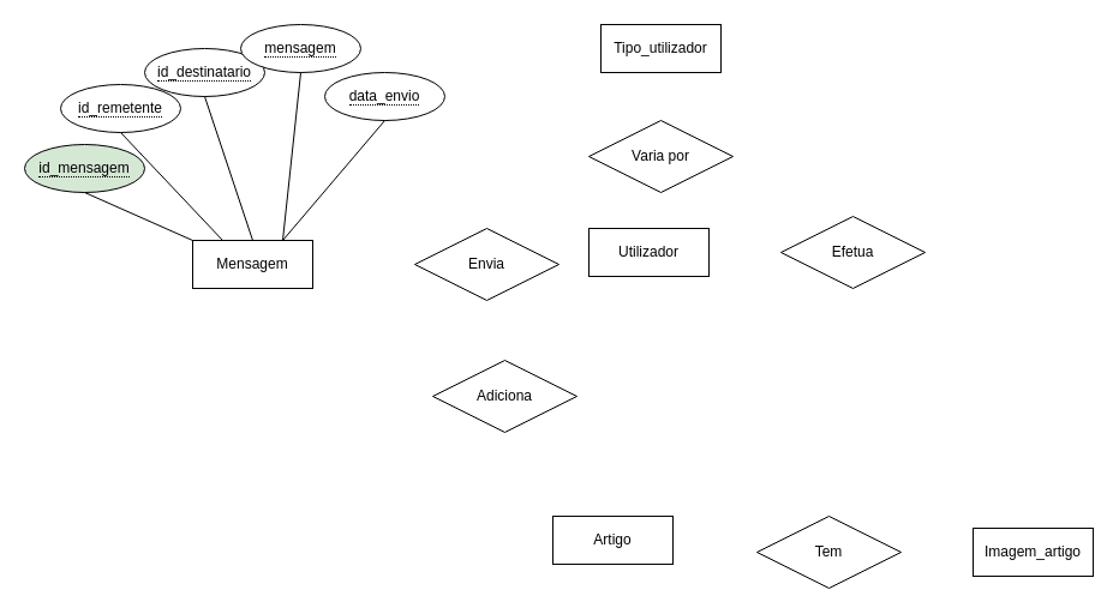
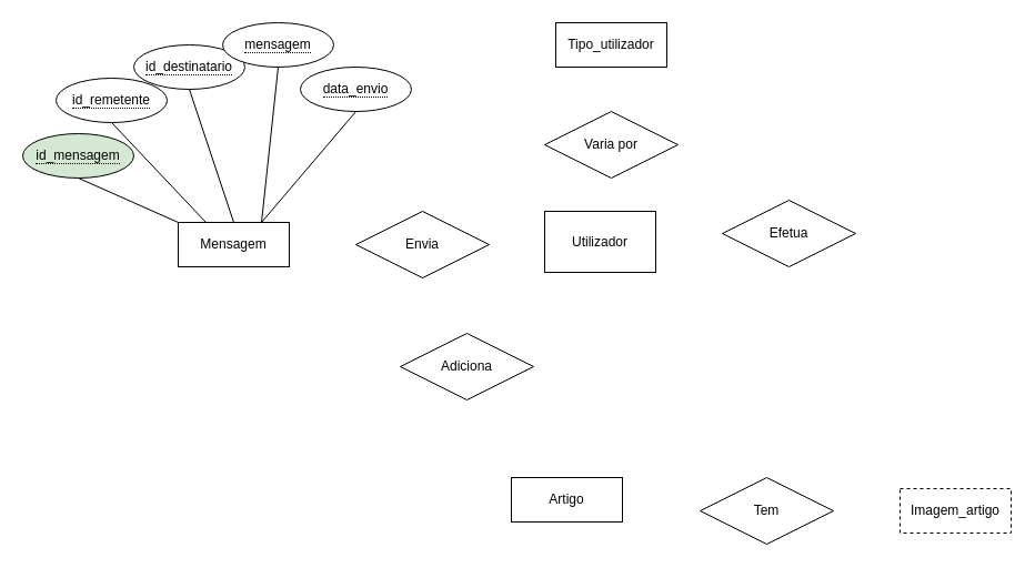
  <mxCell id="0" />
  <mxCell id="1" parent="0" />
- <mxCell id="2" value="Utilizador" style="whiteSpace=wrap;html=1;align=center;" vertex="1" parent="1"><mxGeometry x="490" y="190" width="100" height="40" as="geometry" /></mxCell>
+ <mxCell id="2" value="Utilizador" style="whiteSpace=wrap;html=1;align=center;" vertex="1" parent="1"><mxGeometry x="490" y="190" width="100" height="55" as="geometry" /></mxCell>
  <mxCell id="3" value="Tipo_utilizador" style="whiteSpace=wrap;html=1;align=center;" vertex="1" parent="1"><mxGeometry x="500" y="20" width="100" height="40" as="geometry" /></mxCell>
  <mxCell id="4" value="Artigo" style="whiteSpace=wrap;html=1;align=center;" vertex="1" parent="1"><mxGeometry x="460" y="430" width="100" height="40" as="geometry" /></mxCell>
- <mxCell id="5" value="Imagem_artigo" style="whiteSpace=wrap;html=1;align=center;" vertex="1" parent="1"><mxGeometry x="810" y="440" width="100" height="40" as="geometry" /></mxCell>
+ <mxCell id="5" value="Imagem_artigo" style="whiteSpace=wrap;html=1;align=center;dashed=1;" vertex="1" parent="1"><mxGeometry x="810" y="440" width="100" height="40" as="geometry" /></mxCell>
  <mxCell id="6" value="Mensagem" style="whiteSpace=wrap;html=1;align=center;" vertex="1" parent="1"><mxGeometry x="160" y="200" width="100" height="40" as="geometry" /></mxCell>
  <mxCell id="7" value="Adiciona" style="shape=rhombus;perimeter=rhombusPerimeter;whiteSpace=wrap;html=1;align=center;" vertex="1" parent="1"><mxGeometry x="360" y="300" width="120" height="60" as="geometry" /></mxCell>
- <mxCell id="8" value="Envia" style="shape=rhombus;perimeter=rhombusPerimeter;whiteSpace=wrap;html=1;align=center;" vertex="1" parent="1"><mxGeometry x="345" y="190" width="120" height="60" as="geometry" /></mxCell>
+ <mxCell id="8" value="Envia" style="shape=rhombus;perimeter=rhombusPerimeter;whiteSpace=wrap;html=1;align=center;" vertex="1" parent="1"><mxGeometry x="320" y="190" width="120" height="60" as="geometry" /></mxCell>
  <mxCell id="9" value="Varia por" style="shape=rhombus;perimeter=rhombusPerimeter;whiteSpace=wrap;html=1;align=center;" vertex="1" parent="1"><mxGeometry x="490" y="100" width="120" height="60" as="geometry" /></mxCell>
  <mxCell id="10" value="Tem" style="shape=rhombus;perimeter=rhombusPerimeter;whiteSpace=wrap;html=1;align=center;" vertex="1" parent="1"><mxGeometry x="630" y="430" width="120" height="60" as="geometry" /></mxCell>
  <mxCell id="11" value="Efetua" style="shape=rhombus;perimeter=rhombusPerimeter;whiteSpace=wrap;html=1;align=center;" vertex="1" parent="1"><mxGeometry x="650" y="180" width="120" height="60" as="geometry" /></mxCell>
  <mxCell id="12" value="&lt;span style=&quot;border-bottom: 1px dotted&quot;&gt;id_mensagem&lt;/span&gt;" style="ellipse;whiteSpace=wrap;html=1;align=center;strokeColor=default;fillColor=#d5e8d4;" vertex="1" parent="1"><mxGeometry x="20" y="120" width="100" height="40" as="geometry" /></mxCell>
  <mxCell id="13" style="edgeStyle=orthogonalEdgeStyle;rounded=0;orthogonalLoop=1;jettySize=auto;html=1;exitX=0.5;exitY=1;exitDx=0;exitDy=0;" edge="1" parent="1" source="12" target="12"><mxGeometry relative="1" as="geometry" /></mxCell>
  <mxCell id="14" value="" style="endArrow=none;html=1;rounded=0;entryX=0.5;entryY=1;entryDx=0;entryDy=0;exitX=0;exitY=0;exitDx=0;exitDy=0;" edge="1" parent="1" source="6" target="12"><mxGeometry relative="1" as="geometry"><mxPoint x="370" y="250" as="sourcePoint" /><mxPoint x="530" y="250" as="targetPoint" /></mxGeometry></mxCell>
  <mxCell id="15" value="&lt;span style=&quot;border-bottom: 1px dotted&quot;&gt;id_remetente&lt;/span&gt;" style="ellipse;whiteSpace=wrap;html=1;align=center;" vertex="1" parent="1"><mxGeometry x="50" y="70" width="100" height="40" as="geometry" /></mxCell>
  <mxCell id="16" value="" style="endArrow=none;html=1;rounded=0;entryX=0.5;entryY=1;entryDx=0;entryDy=0;exitX=0.25;exitY=0;exitDx=0;exitDy=0;" edge="1" parent="1" target="15" source="6"><mxGeometry relative="1" as="geometry"><mxPoint x="240" y="170" as="sourcePoint" /><mxPoint x="610" y="220" as="targetPoint" /></mxGeometry></mxCell>
  <mxCell id="17" value="&lt;span style=&quot;border-bottom: 1px dotted&quot;&gt;id_destinatario&lt;/span&gt;" style="ellipse;whiteSpace=wrap;html=1;align=center;" vertex="1" parent="1"><mxGeometry x="120" y="40" width="100" height="40" as="geometry" /></mxCell>
  <mxCell id="18" value="" style="endArrow=none;html=1;rounded=0;entryX=0.5;entryY=1;entryDx=0;entryDy=0;exitX=0.5;exitY=0;exitDx=0;exitDy=0;" edge="1" parent="1" target="17" source="6"><mxGeometry relative="1" as="geometry"><mxPoint x="310" y="190" as="sourcePoint" /><mxPoint x="680" as="targetPoint" y="240" /></mxGeometry></mxCell>
  <mxCell id="19" value="&lt;span style=&quot;border-bottom: 1px dotted&quot;&gt;mensagem&lt;/span&gt;" style="ellipse;whiteSpace=wrap;html=1;align=center;" vertex="1" parent="1"><mxGeometry x="200" y="20" width="100" height="40" as="geometry" /></mxCell>
  <mxCell id="20" value="" style="endArrow=none;html=1;rounded=0;entryX=0.5;entryY=1;entryDx=0;entryDy=0;exitX=0.75;exitY=0;exitDx=0;exitDy=0;" edge="1" parent="1" target="19" source="6"><mxGeometry relative="1" as="geometry"><mxPoint x="220" y="210" as="sourcePoint" /><mxPoint x="690" y="250" as="targetPoint" /></mxGeometry></mxCell>
  <mxCell id="21" value="&lt;span style=&quot;border-bottom: 1px dotted&quot;&gt;data_envio&lt;/span&gt;" style="ellipse;whiteSpace=wrap;html=1;align=center;" vertex="1" parent="1"><mxGeometry x="270" y="60" width="100" height="40" as="geometry" /></mxCell>
  <mxCell id="22" value="" style="endArrow=none;html=1;rounded=0;entryX=0.5;entryY=1;entryDx=0;entryDy=0;exitX=0.75;exitY=0;exitDx=0;exitDy=0;" edge="1" parent="1" target="21" source="6"><mxGeometry relative="1" as="geometry"><mxPoint x="230" y="220" as="sourcePoint" /><mxPoint x="700" y="260" as="targetPoint" /></mxGeometry></mxCell>
